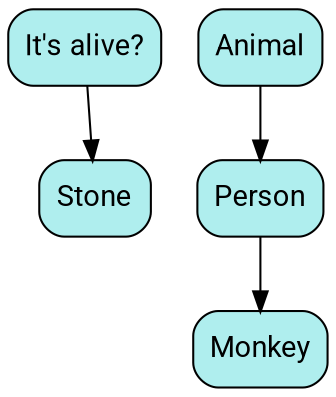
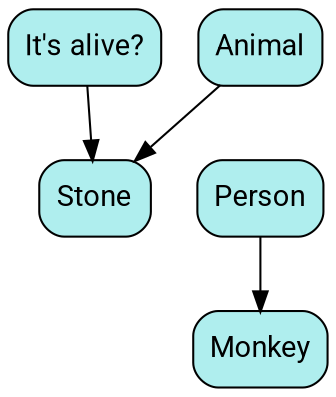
  digraph {
    fontname=Roboto
    rankdir=TB
    node [fillcolor="#AFEEEE" fontname=Roboto shape=Mrecord style=filled]
    edge [fontname=Roboto]
    n1 [label="It's alive?"]
    n2 [label=Stone]
    n3 [label=Animal]
    n4 [label=Person]
    n5 [label=Monkey]
    n1 -> n2
-   n3 -> n4
+   n3 -> n2
    n4 -> n5
  }
